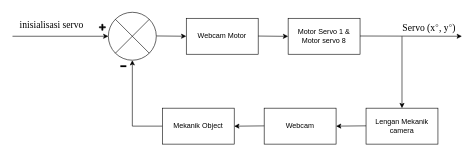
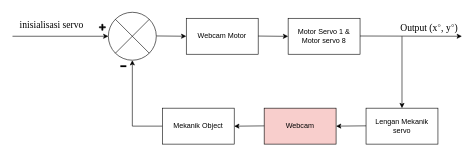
  <mxCell id="0" />
  <mxCell id="1" parent="0" />
  <mxCell id="2" value="" style="endArrow=classic;html=1;rounded=0;" edge="1" parent="1"><mxGeometry width="50" height="50" relative="1" as="geometry"><mxPoint x="20" y="60" as="sourcePoint" /><mxPoint x="180" y="60" as="targetPoint" /></mxGeometry></mxCell>
  <mxCell id="3" value="Webcam Motor" style="rounded=0;whiteSpace=wrap;html=1;" vertex="1" parent="1"><mxGeometry x="310" y="30" width="120" height="60" as="geometry" /></mxCell>
  <mxCell id="4" value="" style="endArrow=classic;html=1;rounded=0;" edge="1" parent="1"><mxGeometry width="50" height="50" relative="1" as="geometry"><mxPoint x="260" y="59.5" as="sourcePoint" /><mxPoint x="310" y="60" as="targetPoint" /></mxGeometry></mxCell>
  <mxCell id="5" value="" style="endArrow=classic;html=1;rounded=0;" edge="1" parent="1"><mxGeometry width="50" height="50" relative="1" as="geometry"><mxPoint x="430" y="59.66" as="sourcePoint" /><mxPoint x="480" y="60.16" as="targetPoint" /></mxGeometry></mxCell>
  <mxCell id="6" value="Motor Servo 1 &amp;amp; Motor servo 8" style="rounded=0;whiteSpace=wrap;html=1;" vertex="1" parent="1"><mxGeometry x="480" y="30" width="120" height="60" as="geometry" /></mxCell>
  <mxCell id="7" value="" style="endArrow=classic;html=1;rounded=0;" edge="1" parent="1"><mxGeometry width="50" height="50" relative="1" as="geometry"><mxPoint x="600" y="59.58" as="sourcePoint" /><mxPoint x="770" y="60" as="targetPoint" /></mxGeometry></mxCell>
- <mxCell id="8" value="Webcam" style="rounded=0;whiteSpace=wrap;html=1;" vertex="1" parent="1"><mxGeometry x="440" y="180" width="120" height="60" as="geometry" /></mxCell>
+ <mxCell id="8" value="Webcam" style="rounded=0;whiteSpace=wrap;html=1;fillColor=#f8cecc;" vertex="1" parent="1"><mxGeometry x="440" y="180" width="120" height="60" as="geometry" /></mxCell>
  <mxCell id="9" value="Mekanik Object" style="rounded=0;whiteSpace=wrap;html=1;" vertex="1" parent="1"><mxGeometry x="270" y="180" width="120" height="60" as="geometry" /></mxCell>
- <mxCell id="10" value="Lengan Mekanik camera" style="rounded=0;whiteSpace=wrap;html=1;" vertex="1" parent="1"><mxGeometry x="610" y="180" width="120" height="60" as="geometry" /></mxCell>
+ <mxCell id="10" value="Lengan Mekanik servo" style="rounded=0;whiteSpace=wrap;html=1;" vertex="1" parent="1"><mxGeometry x="610" y="180" width="120" height="60" as="geometry" /></mxCell>
  <mxCell id="11" value="" style="endArrow=classic;html=1;rounded=0;fontSize=9;" edge="1" parent="1"><mxGeometry width="50" height="50" relative="1" as="geometry"><mxPoint x="670" y="60" as="sourcePoint" /><mxPoint x="670" y="180" as="targetPoint" /></mxGeometry></mxCell>
  <mxCell id="12" value="" style="endArrow=classic;html=1;rounded=0;" edge="1" parent="1" target="10"><mxGeometry width="50" height="50" relative="1" as="geometry"><mxPoint x="610" y="209.58" as="sourcePoint" /><mxPoint x="660" y="210.08" as="targetPoint" /></mxGeometry></mxCell>
  <mxCell id="13" value="" style="endArrow=classic;html=1;rounded=0;entryX=1;entryY=0.5;entryDx=0;entryDy=0;" edge="1" parent="1" target="8"><mxGeometry width="50" height="50" relative="1" as="geometry"><mxPoint x="610" y="209.5" as="sourcePoint" /><mxPoint x="590" y="210" as="targetPoint" /></mxGeometry></mxCell>
  <mxCell id="14" value="" style="endArrow=classic;html=1;rounded=0;entryX=1;entryY=0.5;entryDx=0;entryDy=0;" edge="1" parent="1"><mxGeometry width="50" height="50" relative="1" as="geometry"><mxPoint x="440" y="209.58" as="sourcePoint" /><mxPoint x="390" y="210.08" as="targetPoint" /></mxGeometry></mxCell>
  <mxCell id="15" value="" style="edgeStyle=segmentEdgeStyle;endArrow=classic;html=1;rounded=0;fontSize=9;entryX=0.5;entryY=1;entryDx=0;entryDy=0;" edge="1" parent="1"><mxGeometry width="50" height="50" relative="1" as="geometry"><mxPoint x="270" y="210" as="sourcePoint" /><mxPoint x="220" y="100" as="targetPoint" /></mxGeometry></mxCell>
  <mxCell id="16" value="" style="shape=sumEllipse;perimeter=ellipsePerimeter;whiteSpace=wrap;html=1;backgroundOutline=1;fontSize=9;" vertex="1" parent="1"><mxGeometry x="180" y="20" width="80" height="80" as="geometry" /></mxCell>
  <mxCell id="17" value="" style="shape=cross;whiteSpace=wrap;html=1;fontSize=9;fillColor=#000000;" vertex="1" parent="1"><mxGeometry x="165" y="40" width="10" height="10" as="geometry" /></mxCell>
  <mxCell id="18" value="" style="endArrow=none;html=1;rounded=0;fontSize=9;strokeWidth=3;jumpSize=3;" edge="1" parent="1"><mxGeometry width="50" height="50" relative="1" as="geometry"><mxPoint x="200" y="110" as="sourcePoint" /><mxPoint x="210" y="110" as="targetPoint" /></mxGeometry></mxCell>
- <mxCell id="19" value="&lt;font size=&quot;3&quot; face=&quot;Times New Roman&quot;&gt;Servo (x&lt;/font&gt;&lt;span style=&quot;color: rgb(84, 84, 84); font-family: Helvetica, &amp;quot;Nimbus Sans L&amp;quot;, Arial, &amp;quot;Liberation Sans&amp;quot;, sans-serif; font-size: 16px; text-align: start; background-color: rgb(255, 255, 255);&quot;&gt;°&lt;/span&gt;&lt;font size=&quot;3&quot; face=&quot;Times New Roman&quot;&gt;, y&lt;/font&gt;&lt;span style=&quot;color: rgb(84, 84, 84); font-family: Helvetica, &amp;quot;Nimbus Sans L&amp;quot;, Arial, &amp;quot;Liberation Sans&amp;quot;, sans-serif; font-size: 16px; text-align: start; background-color: rgb(255, 255, 255);&quot;&gt;°&lt;/span&gt;&lt;font size=&quot;3&quot; face=&quot;Times New Roman&quot;&gt;)&lt;/font&gt;" style="text;html=1;resizable=0;autosize=1;align=center;verticalAlign=middle;points=[];fillColor=none;strokeColor=none;rounded=0;fontSize=9;" vertex="1" parent="1"><mxGeometry x="660" y="35" width="110" height="20" as="geometry" /></mxCell>
+ <mxCell id="19" value="&lt;font size=&quot;3&quot; face=&quot;Times New Roman&quot;&gt;Output (x&lt;/font&gt;&lt;span style=&quot;color: rgb(84, 84, 84); font-family: Helvetica, &amp;quot;Nimbus Sans L&amp;quot;, Arial, &amp;quot;Liberation Sans&amp;quot;, sans-serif; font-size: 16px; text-align: start; background-color: rgb(255, 255, 255);&quot;&gt;°&lt;/span&gt;&lt;font size=&quot;3&quot; face=&quot;Times New Roman&quot;&gt;, y&lt;/font&gt;&lt;span style=&quot;color: rgb(84, 84, 84); font-family: Helvetica, &amp;quot;Nimbus Sans L&amp;quot;, Arial, &amp;quot;Liberation Sans&amp;quot;, sans-serif; font-size: 16px; text-align: start; background-color: rgb(255, 255, 255);&quot;&gt;°&lt;/span&gt;&lt;font size=&quot;3&quot; face=&quot;Times New Roman&quot;&gt;)&lt;/font&gt;" style="text;html=1;resizable=0;autosize=1;align=center;verticalAlign=middle;points=[];fillColor=none;strokeColor=none;rounded=0;fontSize=9;" vertex="1" parent="1"><mxGeometry x="660" y="35" width="110" height="20" as="geometry" /></mxCell>
  <mxCell id="20" value="&lt;font size=&quot;3&quot; face=&quot;Times New Roman&quot;&gt;inisialisasi servo&lt;/font&gt;" style="text;html=1;resizable=0;autosize=1;align=center;verticalAlign=middle;points=[];fillColor=none;strokeColor=none;rounded=0;fontSize=9;" vertex="1" parent="1"><mxGeometry x="25" y="30" width="120" height="20" as="geometry" /></mxCell>
